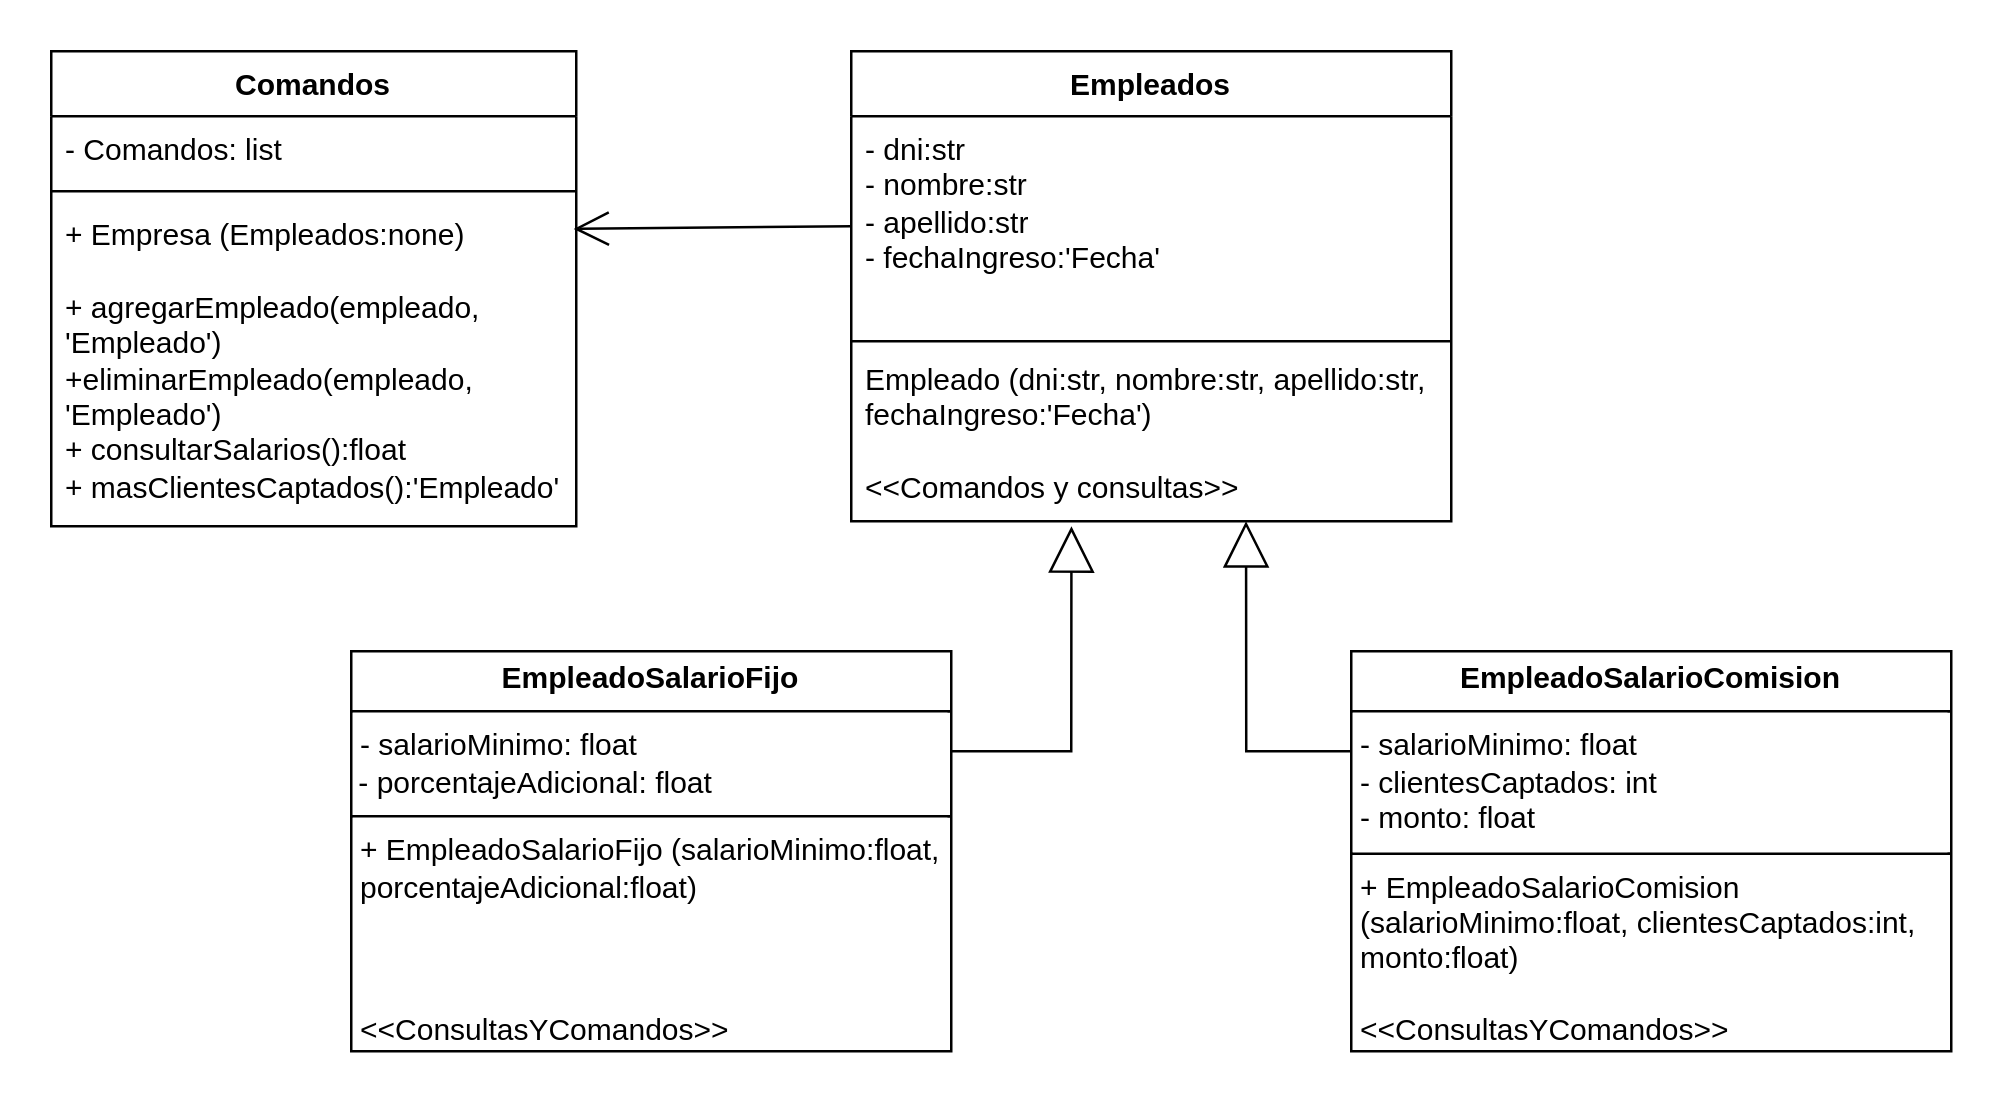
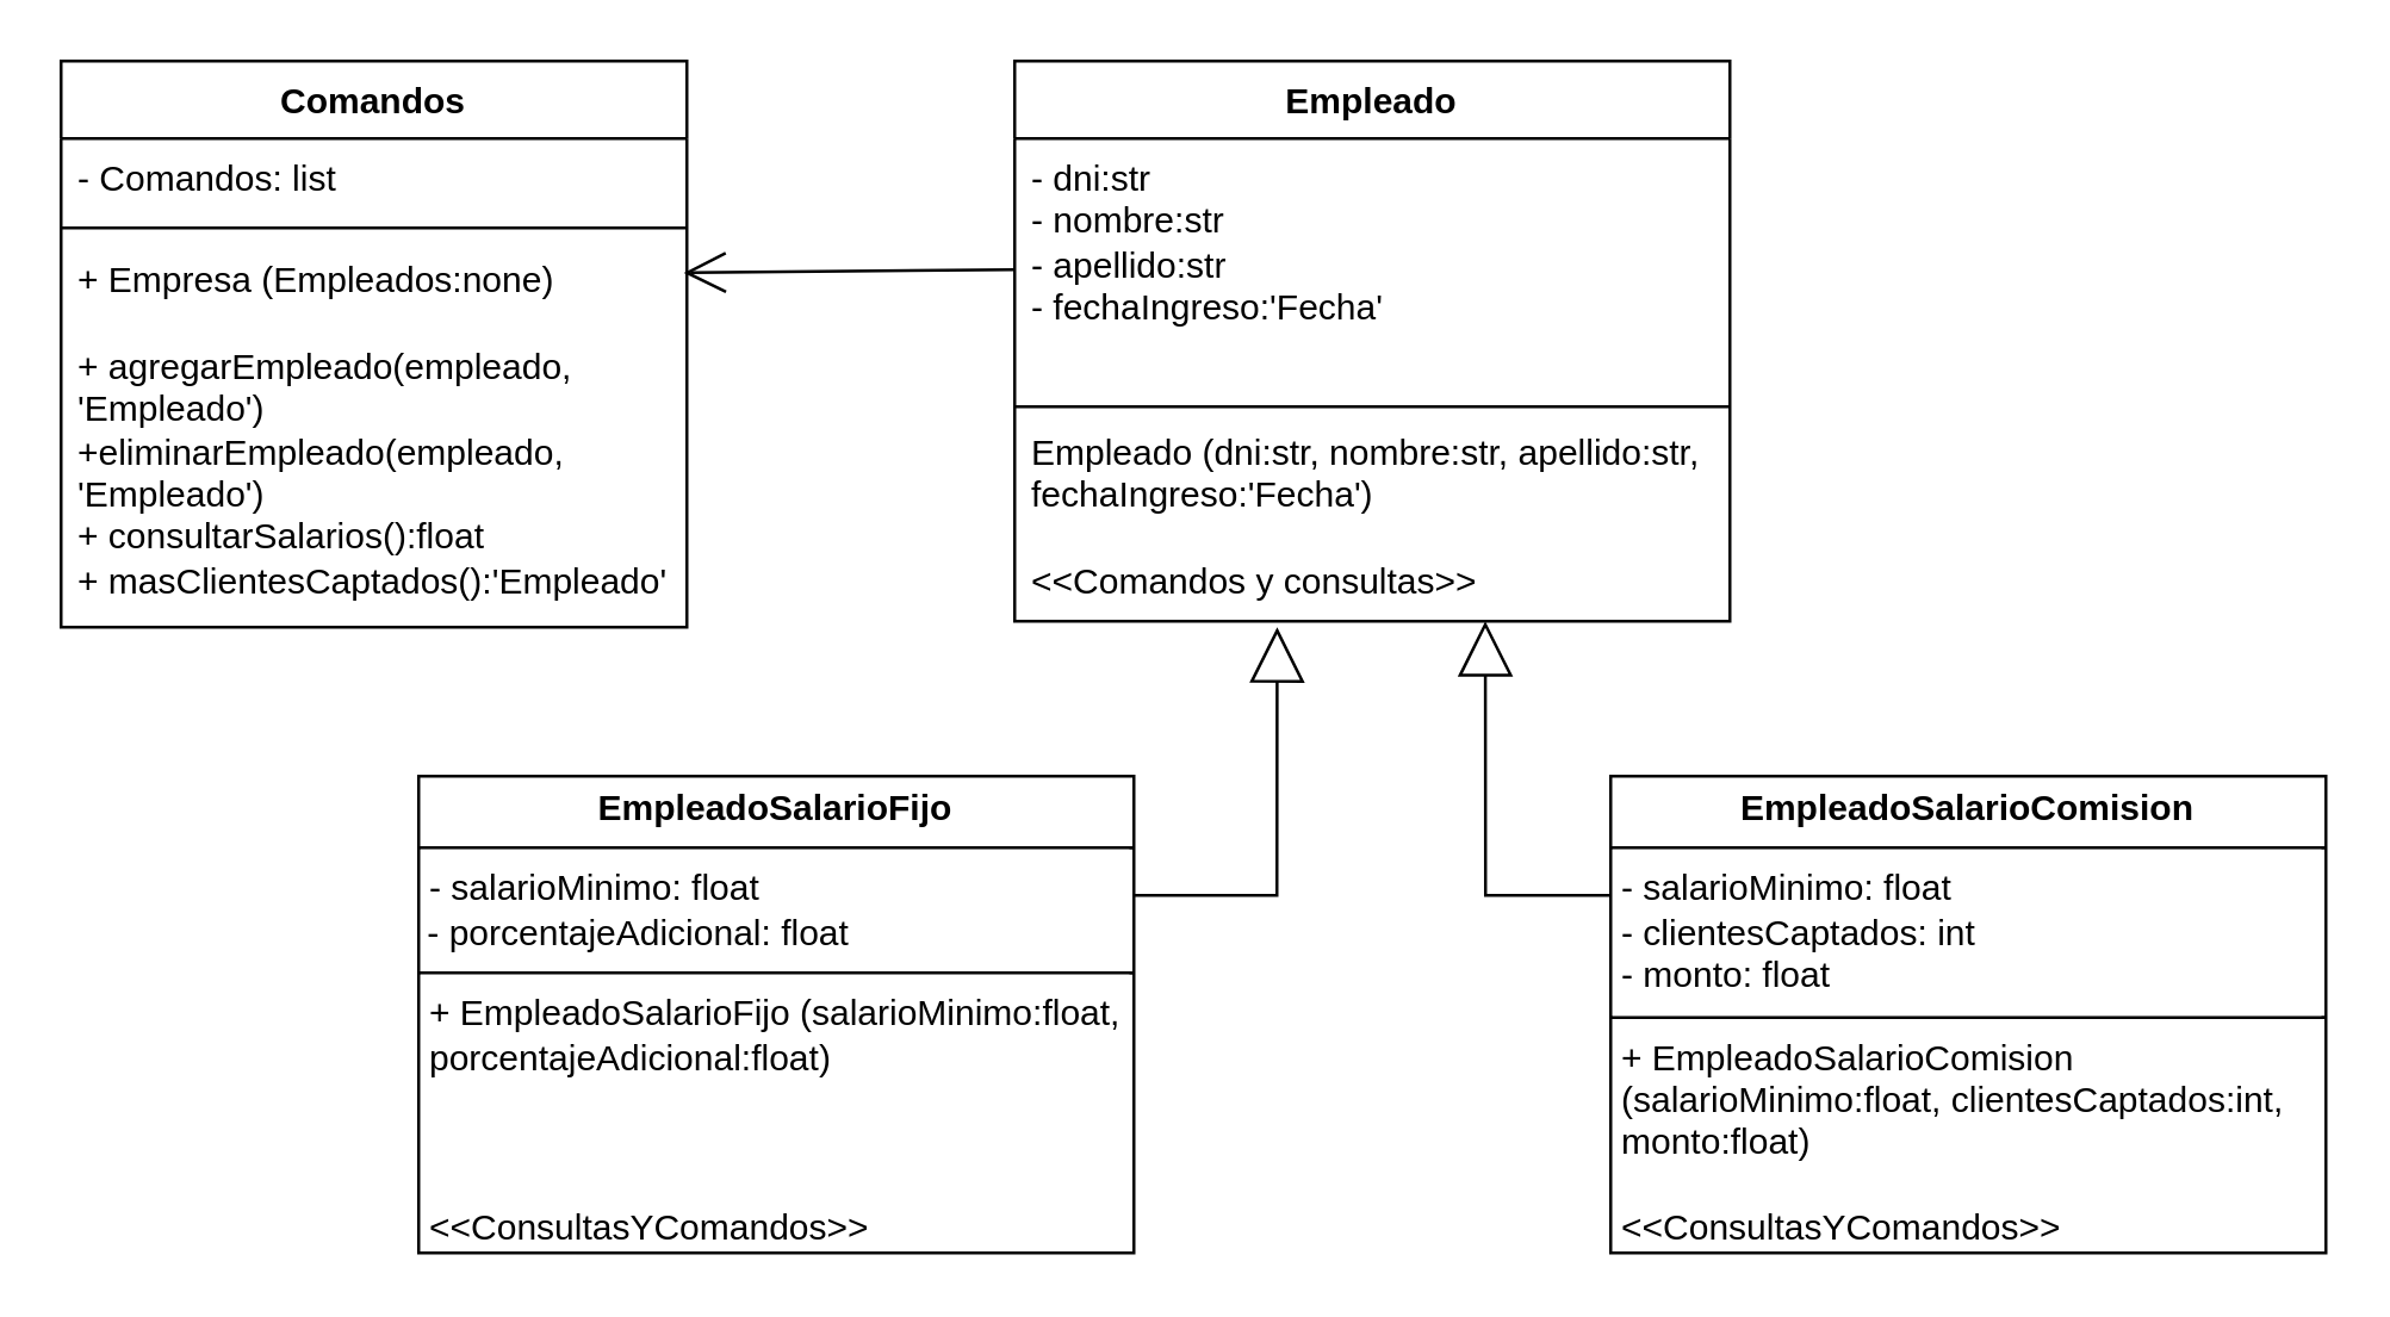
  <mxCell id="0" />
  <mxCell id="1" parent="0" />
- <mxCell id="2" value="Empleados" style="swimlane;fontStyle=1;align=center;verticalAlign=top;childLayout=stackLayout;horizontal=1;startSize=26;horizontalStack=0;resizeParent=1;resizeParentMax=0;resizeLast=0;collapsible=1;marginBottom=0;whiteSpace=wrap;html=1;" vertex="1" parent="1"><mxGeometry x="340" y="20" width="240" height="188" as="geometry" /></mxCell>
+ <mxCell id="2" value="Empleado" style="swimlane;fontStyle=1;align=center;verticalAlign=top;childLayout=stackLayout;horizontal=1;startSize=26;horizontalStack=0;resizeParent=1;resizeParentMax=0;resizeLast=0;collapsible=1;marginBottom=0;whiteSpace=wrap;html=1;" vertex="1" parent="1"><mxGeometry x="340" y="20" width="240" height="188" as="geometry" /></mxCell>
  <mxCell id="3" value="- dni:str&lt;div&gt;- nombre:str&lt;/div&gt;&lt;div&gt;- apellido:str&lt;/div&gt;&lt;div&gt;- fechaIngreso:'Fecha'&lt;/div&gt;" style="text;strokeColor=none;fillColor=none;align=left;verticalAlign=top;spacingLeft=4;spacingRight=4;overflow=hidden;rotatable=0;points=[[0,0.5],[1,0.5]];portConstraint=eastwest;whiteSpace=wrap;html=1;" vertex="1" parent="2"><mxGeometry y="26" width="240" height="88" as="geometry" /></mxCell>
  <mxCell id="4" value="" style="line;strokeWidth=1;fillColor=none;align=left;verticalAlign=middle;spacingTop=-1;spacingLeft=3;spacingRight=3;rotatable=0;labelPosition=right;points=[];portConstraint=eastwest;strokeColor=inherit;" vertex="1" parent="2"><mxGeometry y="114" width="240" height="4" as="geometry" /></mxCell>
  <mxCell id="5" value="Empleado (dni:str, nombre:str, apellido:str, fechaIngreso:'Fecha') &lt;div&gt;&lt;br&gt;&lt;/div&gt;&lt;div&gt;&amp;lt;&amp;lt;Comandos y consultas&amp;gt;&amp;gt;&lt;/div&gt;" style="text;strokeColor=none;fillColor=none;align=left;verticalAlign=top;spacingLeft=4;spacingRight=4;overflow=hidden;rotatable=0;points=[[0,0.5],[1,0.5]];portConstraint=eastwest;whiteSpace=wrap;html=1;" vertex="1" parent="2"><mxGeometry y="118" width="240" height="70" as="geometry" /></mxCell>
  <mxCell id="6" value="&lt;p style=&quot;margin:0px;margin-top:4px;text-align:center;&quot;&gt;&lt;b&gt;EmpleadoSalarioFijo&lt;/b&gt;&lt;/p&gt;&lt;hr size=&quot;1&quot; style=&quot;border-style:solid;&quot;&gt;&lt;p style=&quot;margin: 0px 0px 0px 4px;&quot;&gt;- salarioMinimo: float&lt;/p&gt;&lt;div&gt;&amp;nbsp;- porcentajeAdicional: float&lt;/div&gt;&lt;hr size=&quot;1&quot; style=&quot;border-style:solid;&quot;&gt;&lt;p style=&quot;margin:0px;margin-left:4px;&quot;&gt;+ EmpleadoSalarioFijo (salarioMinimo:float, porcentajeAdicional:float)&lt;/p&gt;&lt;p style=&quot;margin:0px;margin-left:4px;&quot;&gt;&lt;br&gt;&lt;/p&gt;&lt;p style=&quot;margin:0px;margin-left:4px;&quot;&gt;&lt;br&gt;&lt;/p&gt;&lt;p style=&quot;margin:0px;margin-left:4px;&quot;&gt;&lt;br&gt;&lt;/p&gt;&lt;p style=&quot;margin:0px;margin-left:4px;&quot;&gt;&amp;lt;&amp;lt;ConsultasYComandos&amp;gt;&amp;gt;&lt;/p&gt;" style="verticalAlign=top;align=left;overflow=fill;html=1;whiteSpace=wrap;" vertex="1" parent="1"><mxGeometry x="140" y="260" width="240" height="160" as="geometry" /></mxCell>
  <mxCell id="7" value="&lt;p style=&quot;margin:0px;margin-top:4px;text-align:center;&quot;&gt;&lt;b&gt;EmpleadoSalarioComision&lt;/b&gt;&lt;/p&gt;&lt;hr size=&quot;1&quot; style=&quot;border-style:solid;&quot;&gt;&lt;p style=&quot;margin:0px;margin-left:4px;&quot;&gt;- salarioMinimo: float&lt;/p&gt;&lt;p style=&quot;margin:0px;margin-left:4px;&quot;&gt;- clientesCaptados: int&lt;/p&gt;&lt;p style=&quot;margin:0px;margin-left:4px;&quot;&gt;- monto: float&lt;/p&gt;&lt;hr size=&quot;1&quot; style=&quot;border-style:solid;&quot;&gt;&lt;p style=&quot;margin:0px;margin-left:4px;&quot;&gt;+ EmpleadoSalarioComision (salarioMinimo:float, clientesCaptados:int, monto:float)&lt;/p&gt;&lt;p style=&quot;margin:0px;margin-left:4px;&quot;&gt;&lt;br&gt;&lt;/p&gt;&lt;p style=&quot;margin:0px;margin-left:4px;&quot;&gt;&amp;lt;&amp;lt;ConsultasYComandos&amp;gt;&amp;gt;&lt;/p&gt;" style="verticalAlign=top;align=left;overflow=fill;html=1;whiteSpace=wrap;" vertex="1" parent="1"><mxGeometry x="540" y="260" width="240" height="160" as="geometry" /></mxCell>
  <mxCell id="8" value="Comandos" style="swimlane;fontStyle=1;align=center;verticalAlign=top;childLayout=stackLayout;horizontal=1;startSize=26;horizontalStack=0;resizeParent=1;resizeParentMax=0;resizeLast=0;collapsible=1;marginBottom=0;whiteSpace=wrap;html=1;" vertex="1" parent="1"><mxGeometry x="20" y="20" width="210" height="190" as="geometry" /></mxCell>
  <mxCell id="9" value="- Comandos: list" style="text;strokeColor=none;fillColor=none;align=left;verticalAlign=top;spacingLeft=4;spacingRight=4;overflow=hidden;rotatable=0;points=[[0,0.5],[1,0.5]];portConstraint=eastwest;whiteSpace=wrap;html=1;" vertex="1" parent="8"><mxGeometry y="26" width="210" height="26" as="geometry" /></mxCell>
  <mxCell id="10" value="" style="line;strokeWidth=1;fillColor=none;align=left;verticalAlign=middle;spacingTop=-1;spacingLeft=3;spacingRight=3;rotatable=0;labelPosition=right;points=[];portConstraint=eastwest;strokeColor=inherit;" vertex="1" parent="8"><mxGeometry y="52" width="210" height="8" as="geometry" /></mxCell>
  <mxCell id="11" value="+ Empresa (Empleados:none)&lt;div&gt;&lt;span style=&quot;background-color: initial;&quot;&gt;&lt;br&gt;&lt;/span&gt;&lt;/div&gt;&lt;div&gt;&lt;span style=&quot;background-color: initial;&quot;&gt;+ agregarEmpleado(empleado, 'Empleado')&lt;/span&gt;&lt;/div&gt;&lt;div&gt;&lt;span style=&quot;background-color: initial;&quot;&gt;+eliminarEmpleado(empleado, 'Empleado')&lt;/span&gt;&lt;/div&gt;&lt;div&gt;&lt;span style=&quot;background-color: initial;&quot;&gt;+ consultarSalarios():float&lt;/span&gt;&lt;br&gt;&lt;/div&gt;&lt;div&gt;+ masClientesCaptados():'Empleado'&lt;/div&gt;" style="text;strokeColor=none;fillColor=none;align=left;verticalAlign=top;spacingLeft=4;spacingRight=4;overflow=hidden;rotatable=0;points=[[0,0.5],[1,0.5]];portConstraint=eastwest;whiteSpace=wrap;html=1;" vertex="1" parent="8"><mxGeometry y="60" width="210" height="130" as="geometry" /></mxCell>
  <mxCell id="12" value="" style="endArrow=open;endFill=1;endSize=12;html=1;rounded=0;entryX=0.995;entryY=0.085;entryDx=0;entryDy=0;entryPerimeter=0;exitX=0;exitY=0.5;exitDx=0;exitDy=0;" edge="1" parent="1" source="3" target="11"><mxGeometry width="160" relative="1" as="geometry"><mxPoint x="220" y="150" as="sourcePoint" /><mxPoint x="380" y="150" as="targetPoint" /></mxGeometry></mxCell>
  <mxCell id="13" value="" style="endArrow=block;endSize=16;endFill=0;html=1;rounded=0;exitX=1;exitY=0.25;exitDx=0;exitDy=0;entryX=0.367;entryY=1.029;entryDx=0;entryDy=0;entryPerimeter=0;" edge="1" parent="1" source="6" target="5"><mxGeometry width="160" relative="1" as="geometry"><mxPoint x="330" y="230" as="sourcePoint" /><mxPoint x="490" y="230" as="targetPoint" /><Array as="points"><mxPoint x="428" y="300" /></Array></mxGeometry></mxCell>
  <mxCell id="14" value="" style="endArrow=block;endSize=16;endFill=0;html=1;rounded=0;exitX=0;exitY=0.25;exitDx=0;exitDy=0;entryX=0.658;entryY=1;entryDx=0;entryDy=0;entryPerimeter=0;" edge="1" parent="1" source="7" target="5"><mxGeometry width="160" relative="1" as="geometry"><mxPoint x="450" y="300" as="sourcePoint" /><mxPoint x="498" y="210" as="targetPoint" /><Array as="points"><mxPoint x="498" y="300" /></Array></mxGeometry></mxCell>
